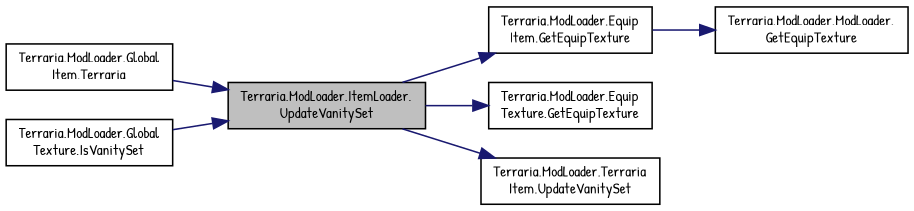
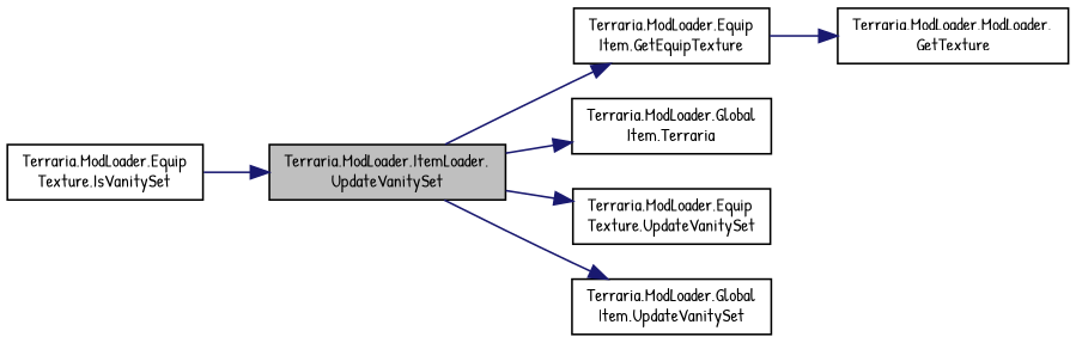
  digraph {
    fontname="Patrick Hand"
    rankdir=LR
    node [color=black fillcolor=white fontname="Patrick Hand" fontsize=10 shape=record style=filled]
    edge [color=midnightblue fontname="Patrick Hand" fontsize=10 labelfontname=Helvetica labelfontsize=10 style=solid]
    n1 [fillcolor=grey75 fontcolor=black height=0.2 label="Terraria.ModLoader.ItemLoader.\lUpdateVanitySet" width=0.4]
    n2 [height=0.2 label="Terraria.ModLoader.Equip\lItem.GetEquipTexture" width=0.4]
    n3 [height=0.2 label="Terraria.ModLoader.Global\lItem.Terraria" width=0.4]
-   n4 [height=0.2 label="Terraria.ModLoader.Equip\lTexture.GetEquipTexture" width=0.4]
-   n5 [height=0.2 label="Terraria.ModLoader.Terraria\lItem.UpdateVanitySet" width=0.4]
-   n6 [height=0.2 label="Terraria.ModLoader.ModLoader.\lGetEquipTexture" width=0.4]
-   n7 [height=0.2 label="Terraria.ModLoader.Global\lTexture.IsVanitySet" width=0.4]
+   n4 [height=0.2 label="Terraria.ModLoader.Equip\lTexture.UpdateVanitySet" width=0.4]
+   n5 [height=0.2 label="Terraria.ModLoader.Global\lItem.UpdateVanitySet" width=0.4]
+   n6 [height=0.2 label="Terraria.ModLoader.ModLoader.\lGetTexture" width=0.4]
+   n7 [height=0.2 label="Terraria.ModLoader.Equip\lTexture.IsVanitySet" width=0.4]
    n1 -> n2
-   n3 -> n1
+   n1 -> n3
    n1 -> n4
    n1 -> n5
    n2 -> n6
    n7 -> n1
  }
